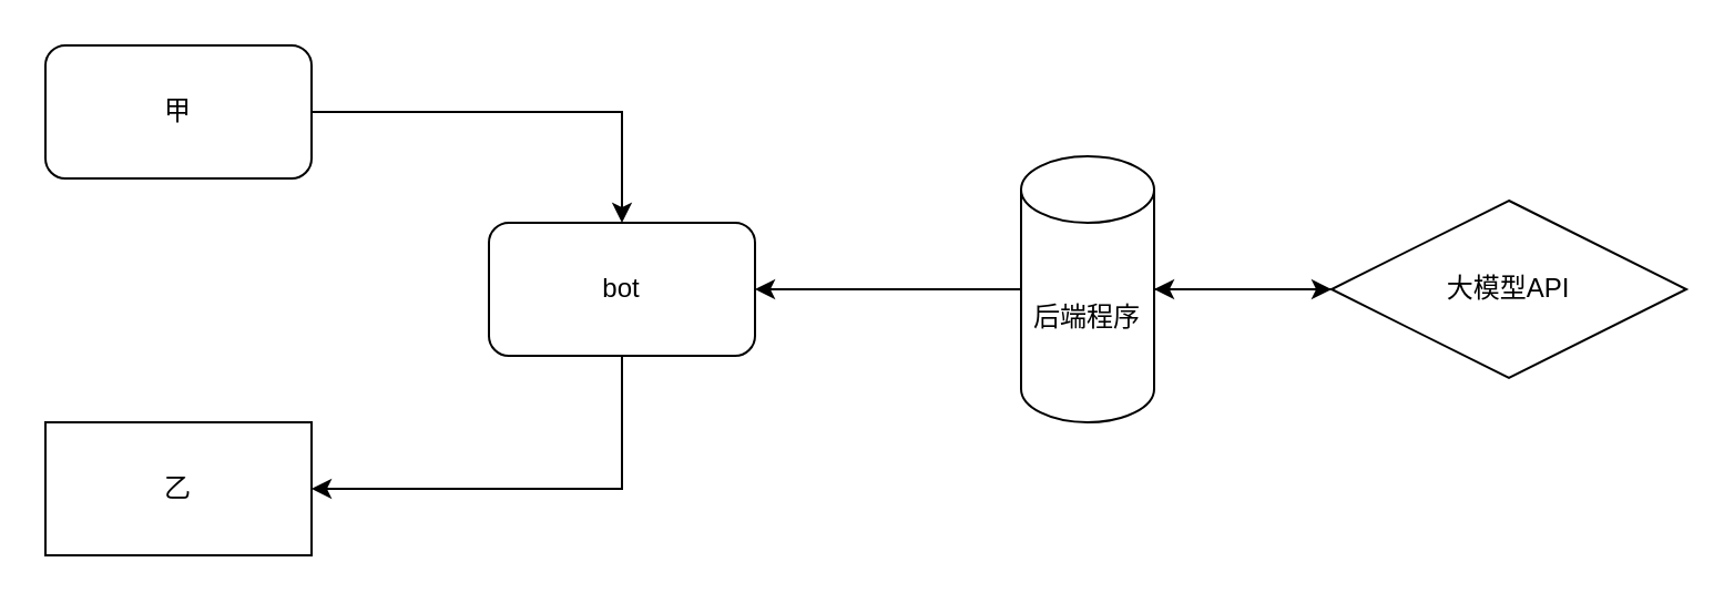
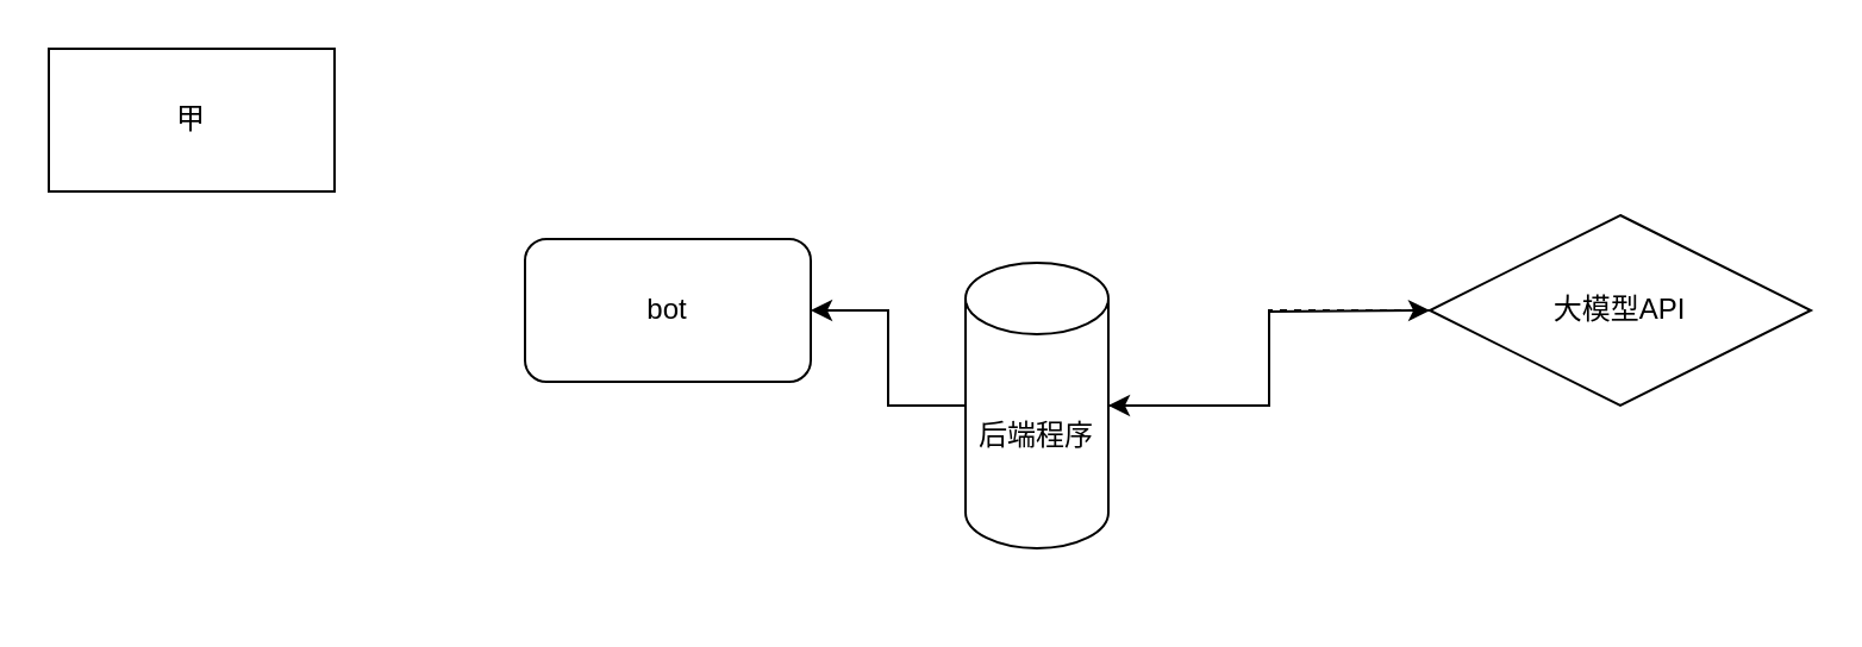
  <mxCell id="0" />
  <mxCell id="1" parent="0" />
- <mxCell id="2" style="edgeStyle=orthogonalEdgeStyle;rounded=0;orthogonalLoop=1;jettySize=auto;html=1;entryX=0.5;entryY=0;entryDx=0;entryDy=0;" edge="1" parent="1" source="3" target="11"><mxGeometry relative="1" as="geometry" /></mxCell>
- <mxCell id="3" value="甲" style="whiteSpace=wrap;html=1;rounded=1;" vertex="1" parent="1"><mxGeometry x="20" y="20" width="120" height="60" as="geometry" /></mxCell>
- <mxCell id="4" value="乙" style="rounded=0;whiteSpace=wrap;html=1;" vertex="1" parent="1"><mxGeometry x="20" y="190" width="120" height="60" as="geometry" /></mxCell>
+ <mxCell id="3" value="甲" style="rounded=0;whiteSpace=wrap;html=1;" vertex="1" parent="1"><mxGeometry x="20" y="20" width="120" height="60" as="geometry" /></mxCell>
  <mxCell id="5" style="edgeStyle=orthogonalEdgeStyle;rounded=0;orthogonalLoop=1;jettySize=auto;html=1;" edge="1" parent="1" source="7"><mxGeometry relative="1" as="geometry"><mxPoint x="600" y="130" as="targetPoint" /></mxGeometry></mxCell>
  <mxCell id="6" style="edgeStyle=orthogonalEdgeStyle;rounded=0;orthogonalLoop=1;jettySize=auto;html=1;entryX=1;entryY=0.5;entryDx=0;entryDy=0;" edge="1" parent="1" source="7" target="11"><mxGeometry relative="1" as="geometry" /></mxCell>
- <mxCell id="7" value="后端程序" style="shape=cylinder3;whiteSpace=wrap;html=1;boundedLbl=1;backgroundOutline=1;size=15;" vertex="1" parent="1"><mxGeometry x="460" y="70" width="60" height="120" as="geometry" /></mxCell>
+ <mxCell id="7" value="后端程序" style="shape=cylinder3;whiteSpace=wrap;html=1;boundedLbl=1;backgroundOutline=1;size=15;" vertex="1" parent="1"><mxGeometry x="405" y="110" width="60" height="120" as="geometry" /></mxCell>
  <mxCell id="8" value="大模型API" style="rhombus;whiteSpace=wrap;html=1;" vertex="1" parent="1"><mxGeometry x="600" y="90" width="160" height="80" as="geometry" /></mxCell>
  <mxCell id="9" style="edgeStyle=orthogonalEdgeStyle;rounded=0;orthogonalLoop=1;jettySize=auto;html=1;entryX=1;entryY=0.5;entryDx=0;entryDy=0;entryPerimeter=0;dashed=1;" edge="1" parent="1" source="8" target="7"><mxGeometry relative="1" as="geometry" /></mxCell>
- <mxCell id="10" style="edgeStyle=orthogonalEdgeStyle;rounded=0;orthogonalLoop=1;jettySize=auto;html=1;entryX=1;entryY=0.5;entryDx=0;entryDy=0;exitX=0.5;exitY=1;exitDx=0;exitDy=0;" edge="1" parent="1" source="11" target="4"><mxGeometry relative="1" as="geometry" /></mxCell>
  <mxCell id="11" value="bot" style="whiteSpace=wrap;html=1;rounded=1;" vertex="1" parent="1"><mxGeometry x="220" y="100" width="120" height="60" as="geometry" /></mxCell>
